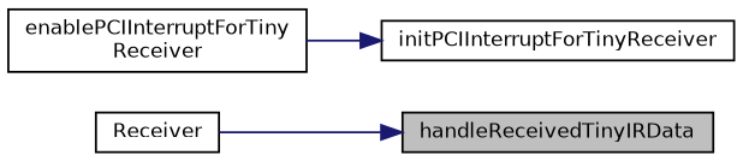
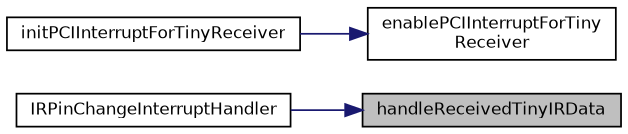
  digraph {
    rankdir=RL
    node [color=black fillcolor=white fontname=Helvetica fontsize=10 shape=record style=filled]
    edge [color=midnightblue dir=back fontname=Helvetica fontsize=10 labelfontname=Helvetica labelfontsize=10 style=solid]
    n1 [fillcolor=grey75 fontcolor=black height=0.2 label=handleReceivedTinyIRData width=0.4]
-   n2 [height=0.2 label=Receiver width=0.4]
+   n2 [height=0.2 label=IRPinChangeInterruptHandler width=0.4]
    n3 [height=0.2 label="enablePCIInterruptForTiny\lReceiver" width=0.4]
    n4 [height=0.2 label=initPCIInterruptForTinyReceiver width=0.4]
    n1 -> n2
-   n4 -> n3
+   n3 -> n4
  }
